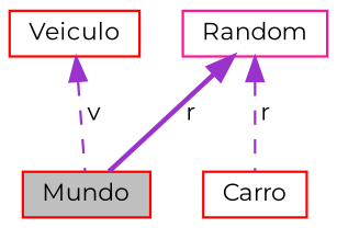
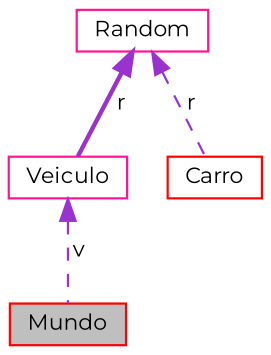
  digraph {
    fontname=Montserrat
    node [color=red fillcolor=white fontname=Montserrat fontsize=10 shape=record style=filled]
    edge [color=darkorchid3 dir=back fontname=Montserrat fontsize=10 labelfontname=Helvetica labelfontsize=10 style=dashed]
    n1 [fillcolor=grey75 fontcolor=black height=0.2 label=Mundo width=0.4]
-   n2 [height=0.2 label=Veiculo width=0.4]
+   n2 [color=deeppink height=0.2 label=Veiculo width=0.4]
    n3 [height=0.2 label=Carro width=0.4]
    n4 [color=deeppink height=0.2 label=Random width=0.4]
    n2 -> n1 [label=" v"]
-   n4 -> n1 [label=" r" style=bold]
+   n4 -> n2 [label=" r" style=bold]
    n4 -> n3 [label=" r"]
  }
